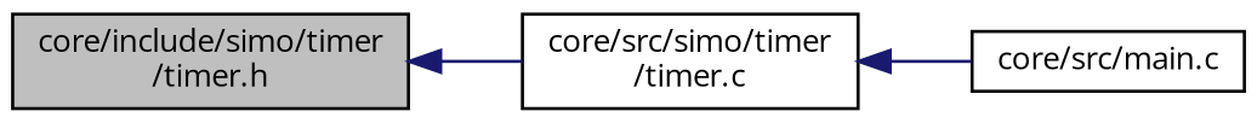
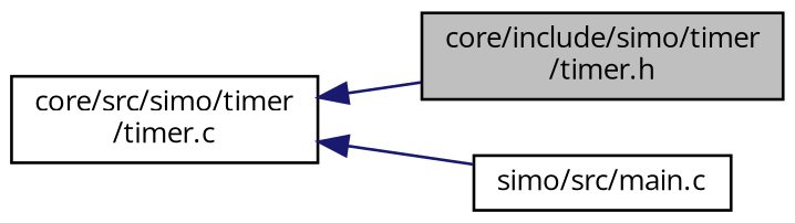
  digraph {
    fontname="Open Sans"
    rankdir=LR
    node [color=black fillcolor=white fontname="Open Sans" fontsize=10 shape=record style=filled]
    edge [color=midnightblue dir=back fontname="Open Sans" fontsize=10 labelfontname=Helvetica labelfontsize=10 style=solid]
    n1 [fillcolor=grey75 fontcolor=black height=0.2 label="core/include/simo/timer\l/timer.h" width=0.4]
    n2 [height=0.2 label="core/src/simo/timer\l/timer.c" width=0.4]
-   n3 [height=0.2 label="core/src/main.c" width=0.4]
-   n1 -> n2
+   n3 [height=0.2 label="simo/src/main.c" width=0.4]
+   n2 -> n1
    n2 -> n3
  }
